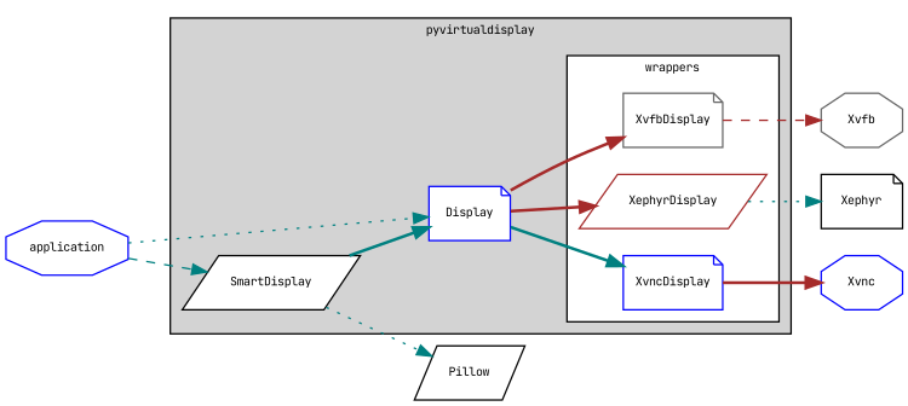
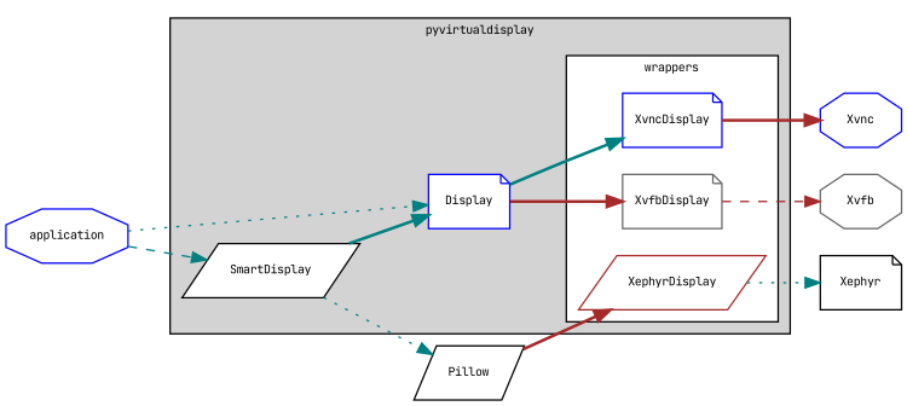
  digraph {
    fontname="JetBrains Mono"
    fontsize=8
    rankdir=LR
    node [color=blue fillcolor=white fontname="JetBrains Mono" fontsize=8 shape=note style=filled]
    edge [color=teal fontname="JetBrains Mono" style=bold]
    XvfbDisplay [color=gray40]
    XephyrDisplay [color=brown shape=parallelogram]
    XvncDisplay
    Display
    SmartDisplay [color=black shape=parallelogram]
    Xvfb [color=gray40 shape=octagon]
    Xephyr [color=black]
    Xvnc [shape=octagon]
    Pillow [color=black shape=parallelogram]
    application [shape=octagon]
    subgraph cluster_1 {
      label=pyvirtualdisplay
      style=filled
      Display
      SmartDisplay
      subgraph cluster_2 {
        fillcolor=white
        label=wrappers
        style=filled
        XvfbDisplay
        XephyrDisplay
        XvncDisplay
      }
    }
    XvfbDisplay -> Xvfb [color=brown style=dashed]
    XephyrDisplay -> Xephyr [style=dotted]
    XvncDisplay -> Xvnc [color=brown]
    Display -> XvfbDisplay [color=brown]
-   Display -> XephyrDisplay [color=brown]
+   Pillow -> XephyrDisplay [color=brown]
    Display -> XvncDisplay
    SmartDisplay -> Display
    SmartDisplay -> Pillow [style=dotted]
    application -> Display [style=dotted]
    application -> SmartDisplay [style=dashed]
  }
